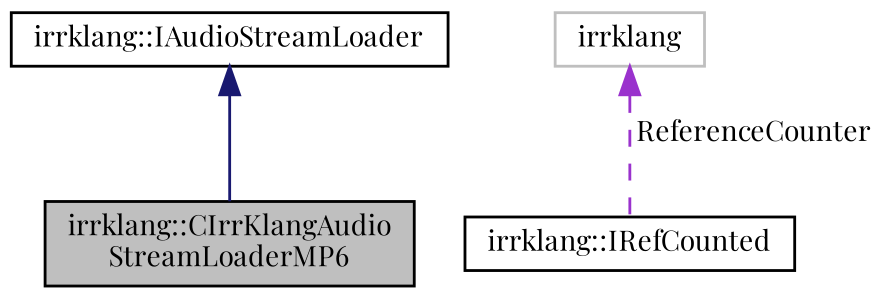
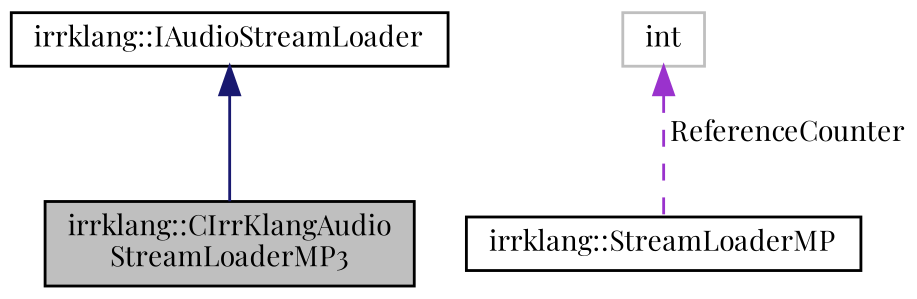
  digraph {
    fontname="Playfair Display"
    node [color=black fontname="Playfair Display" fontsize=10 shape=record]
    edge [dir=back fontname="Playfair Display" fontsize=10 labelfontname=Helvetica labelfontsize=10]
-   n1 [fillcolor=grey75 fontcolor=black height=0.2 label="irrklang::CIrrKlangAudio\lStreamLoaderMP6" style=filled width=0.4]
+   n1 [fillcolor=grey75 fontcolor=black height=0.2 label="irrklang::CIrrKlangAudio\lStreamLoaderMP3" style=filled width=0.4]
    n2 [height=0.2 label="irrklang::IAudioStreamLoader" width=0.4]
-   n3 [height=0.2 label="irrklang::IRefCounted" width=0.4]
-   n4 [color=grey75 height=0.2 label=irrklang width=0.4]
+   n3 [height=0.2 label="irrklang::StreamLoaderMP" width=0.4]
+   n4 [color=grey75 height=0.2 label=int width=0.4]
    n2 -> n1 [color=midnightblue style=solid]
    n4 -> n3 [color=darkorchid3 label=" ReferenceCounter" style=dashed]
  }
